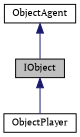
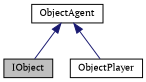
  digraph {
    fontname="PT Serif"
    node [color=black fillcolor=white fontname="PT Serif" fontsize=10 shape=record style=filled]
    edge [color=midnightblue dir=back fontname="PT Serif" fontsize=10 labelfontname=Helvetica labelfontsize=10 style=solid]
    n1 [fillcolor=grey75 fontcolor=black height=0.2 label=IObject width=0.4]
    n2 [height=0.2 label=ObjectPlayer width=0.4]
    n3 [height=0.2 label=ObjectAgent width=0.4]
-   n1 -> n2
+   n3 -> n2
    n3 -> n1
  }
